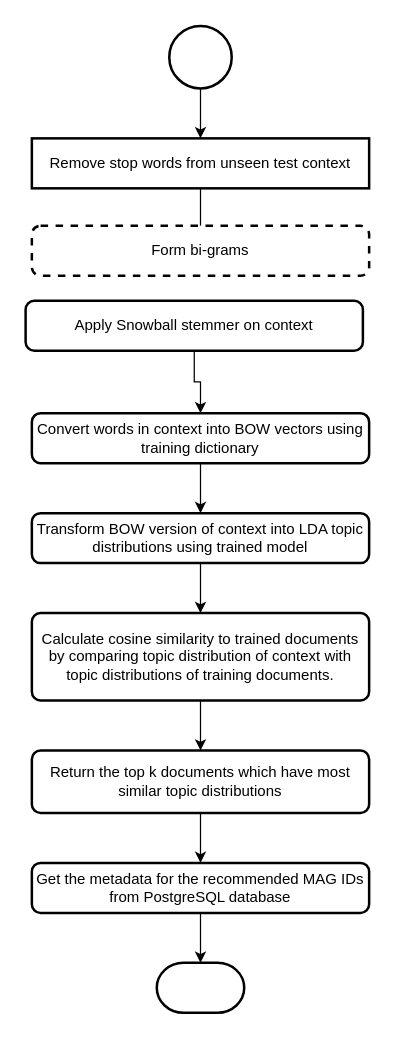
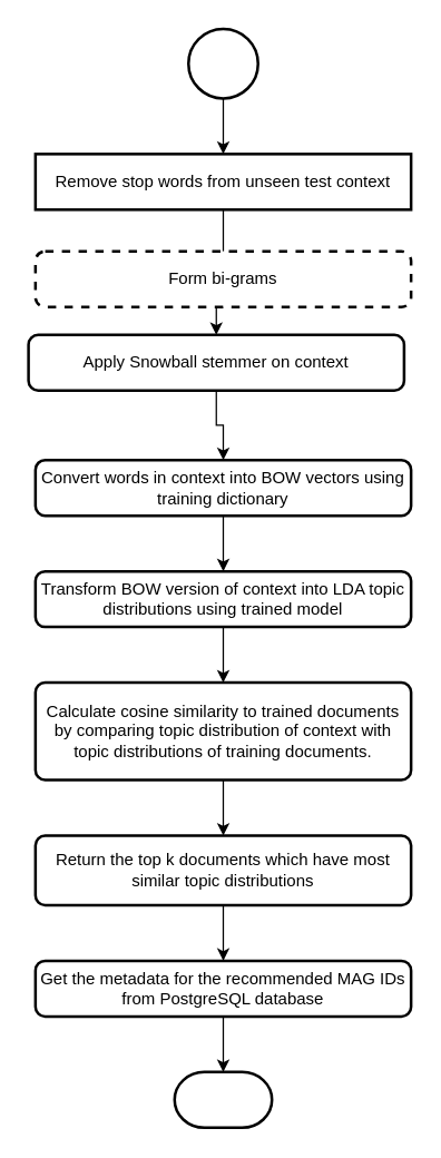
  <mxCell id="0" />
  <mxCell id="1" parent="0" />
  <mxCell id="2" style="edgeStyle=orthogonalEdgeStyle;rounded=0;orthogonalLoop=1;jettySize=auto;html=1;exitX=0.5;exitY=1;exitDx=0;exitDy=0;" parent="1" source="3" target="5" edge="1"><mxGeometry relative="1" as="geometry" /></mxCell>
  <mxCell id="3" value="Convert words in context into BOW vectors using training dictionary" style="rounded=1;whiteSpace=wrap;html=1;absoluteArcSize=1;arcSize=14;strokeWidth=2;" parent="1" vertex="1"><mxGeometry x="25" y="330" width="270" height="40" as="geometry" /></mxCell>
  <mxCell id="4" value="" style="edgeStyle=orthogonalEdgeStyle;rounded=0;orthogonalLoop=1;jettySize=auto;html=1;" parent="1" source="5" target="15" edge="1"><mxGeometry relative="1" as="geometry" /></mxCell>
  <mxCell id="5" value="Transform BOW version of context into LDA topic distributions using trained model" style="rounded=1;whiteSpace=wrap;html=1;absoluteArcSize=1;arcSize=14;strokeWidth=2;" parent="1" vertex="1"><mxGeometry x="25" y="410" width="270" height="40" as="geometry" /></mxCell>
  <mxCell id="6" value="" style="edgeStyle=orthogonalEdgeStyle;rounded=0;orthogonalLoop=1;jettySize=auto;html=1;" parent="1" source="7" target="9" edge="1"><mxGeometry relative="1" as="geometry" /></mxCell>
  <mxCell id="7" value="" style="strokeWidth=2;html=1;shape=mxgraph.flowchart.start_2;whiteSpace=wrap;" parent="1" vertex="1"><mxGeometry x="135" y="20" width="50" height="50" as="geometry" /></mxCell>
  <mxCell id="8" style="edgeStyle=orthogonalEdgeStyle;rounded=0;orthogonalLoop=1;jettySize=auto;html=1;exitX=0.5;exitY=1;exitDx=0;exitDy=0;entryX=0.5;entryY=0;entryDx=0;entryDy=0;endArrow=none;" parent="1" source="9" target="11" edge="1"><mxGeometry relative="1" as="geometry" /></mxCell>
  <mxCell id="9" value="Remove stop words from unseen test context&lt;br&gt;" style="whiteSpace=wrap;html=1;absoluteArcSize=1;arcSize=14;strokeWidth=2;rounded=0;" parent="1" vertex="1"><mxGeometry x="25" y="110" width="270" height="40" as="geometry" /></mxCell>
+ <mxCell id="10" style="edgeStyle=orthogonalEdgeStyle;rounded=0;orthogonalLoop=1;jettySize=auto;html=1;exitX=0.5;exitY=1;exitDx=0;exitDy=0;entryX=0.5;entryY=0;entryDx=0;entryDy=0;" parent="1" source="11" target="13" edge="1"><mxGeometry relative="1" as="geometry" /></mxCell>
  <mxCell id="11" value="Form bi-grams&lt;br&gt;" style="rounded=1;whiteSpace=wrap;html=1;absoluteArcSize=1;arcSize=14;strokeWidth=2;dashed=1;" parent="1" vertex="1"><mxGeometry x="25" y="180" width="270" height="40" as="geometry" /></mxCell>
  <mxCell id="12" style="edgeStyle=orthogonalEdgeStyle;rounded=0;orthogonalLoop=1;jettySize=auto;html=1;exitX=0.5;exitY=1;exitDx=0;exitDy=0;entryX=0.5;entryY=0;entryDx=0;entryDy=0;" parent="1" source="13" target="3" edge="1"><mxGeometry relative="1" as="geometry" /></mxCell>
  <mxCell id="13" value="Apply Snowball stemmer on context" style="rounded=1;whiteSpace=wrap;html=1;absoluteArcSize=1;arcSize=14;strokeWidth=2;" parent="1" vertex="1"><mxGeometry x="20" y="240" width="270" height="40" as="geometry" /></mxCell>
  <mxCell id="14" value="" style="edgeStyle=orthogonalEdgeStyle;rounded=0;orthogonalLoop=1;jettySize=auto;html=1;" parent="1" source="15" target="17" edge="1"><mxGeometry relative="1" as="geometry" /></mxCell>
  <mxCell id="15" value="Calculate cosine similarity to trained documents by comparing topic distribution of context with topic distributions of training documents." style="rounded=1;whiteSpace=wrap;html=1;absoluteArcSize=1;arcSize=14;strokeWidth=2;" parent="1" vertex="1"><mxGeometry x="25" y="490" width="270" height="70" as="geometry" /></mxCell>
  <mxCell id="16" style="edgeStyle=orthogonalEdgeStyle;rounded=0;orthogonalLoop=1;jettySize=auto;html=1;exitX=0.5;exitY=1;exitDx=0;exitDy=0;entryX=0.5;entryY=0;entryDx=0;entryDy=0;" parent="1" source="17" target="20" edge="1"><mxGeometry relative="1" as="geometry" /></mxCell>
  <mxCell id="17" value="Return the top k documents which have most similar topic distributions" style="rounded=1;whiteSpace=wrap;html=1;absoluteArcSize=1;arcSize=14;strokeWidth=2;" parent="1" vertex="1"><mxGeometry x="25" y="600" width="270" height="50" as="geometry" /></mxCell>
  <mxCell id="18" value="" style="strokeWidth=2;html=1;shape=mxgraph.flowchart.terminator;whiteSpace=wrap;" parent="1" vertex="1"><mxGeometry x="125" y="770" width="70" height="40" as="geometry" /></mxCell>
  <mxCell id="19" style="edgeStyle=orthogonalEdgeStyle;rounded=0;orthogonalLoop=1;jettySize=auto;html=1;exitX=0.5;exitY=1;exitDx=0;exitDy=0;" parent="1" source="20" target="18" edge="1"><mxGeometry relative="1" as="geometry" /></mxCell>
  <mxCell id="20" value="Get the metadata for the recommended MAG IDs from PostgreSQL database" style="rounded=1;whiteSpace=wrap;html=1;absoluteArcSize=1;arcSize=14;strokeWidth=2;" parent="1" vertex="1"><mxGeometry x="25" y="690" width="270" height="40" as="geometry" /></mxCell>
